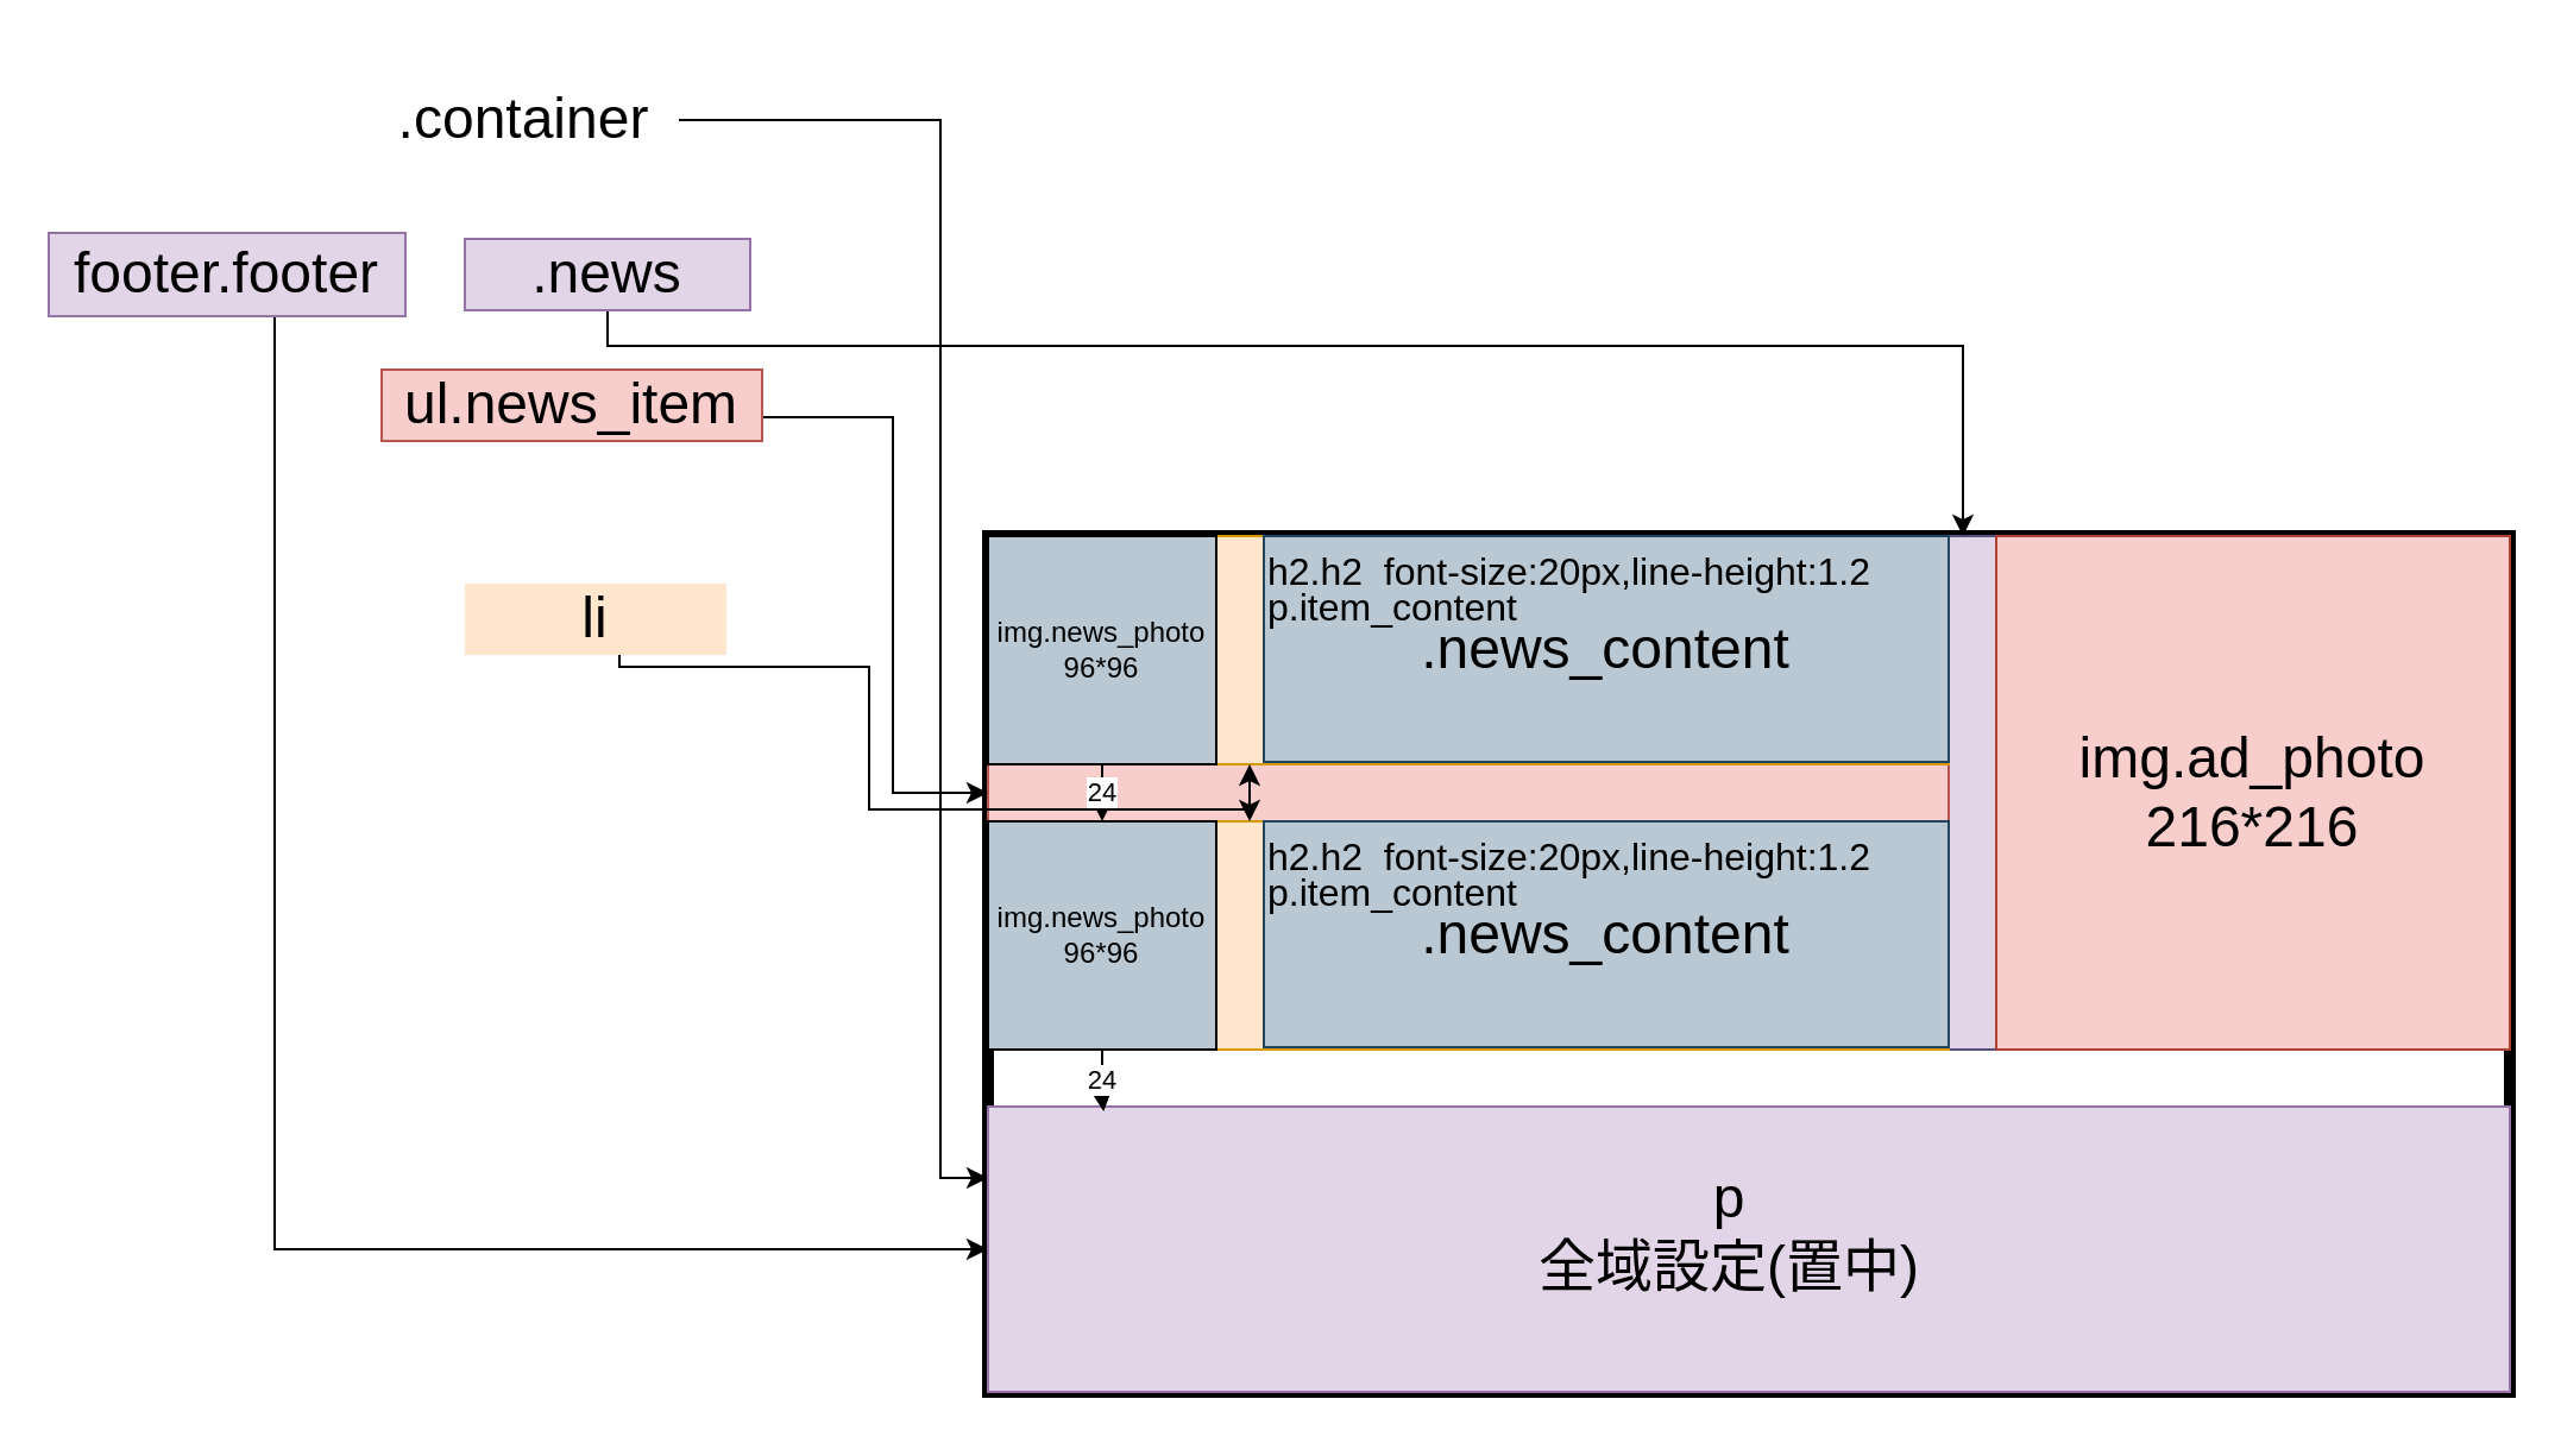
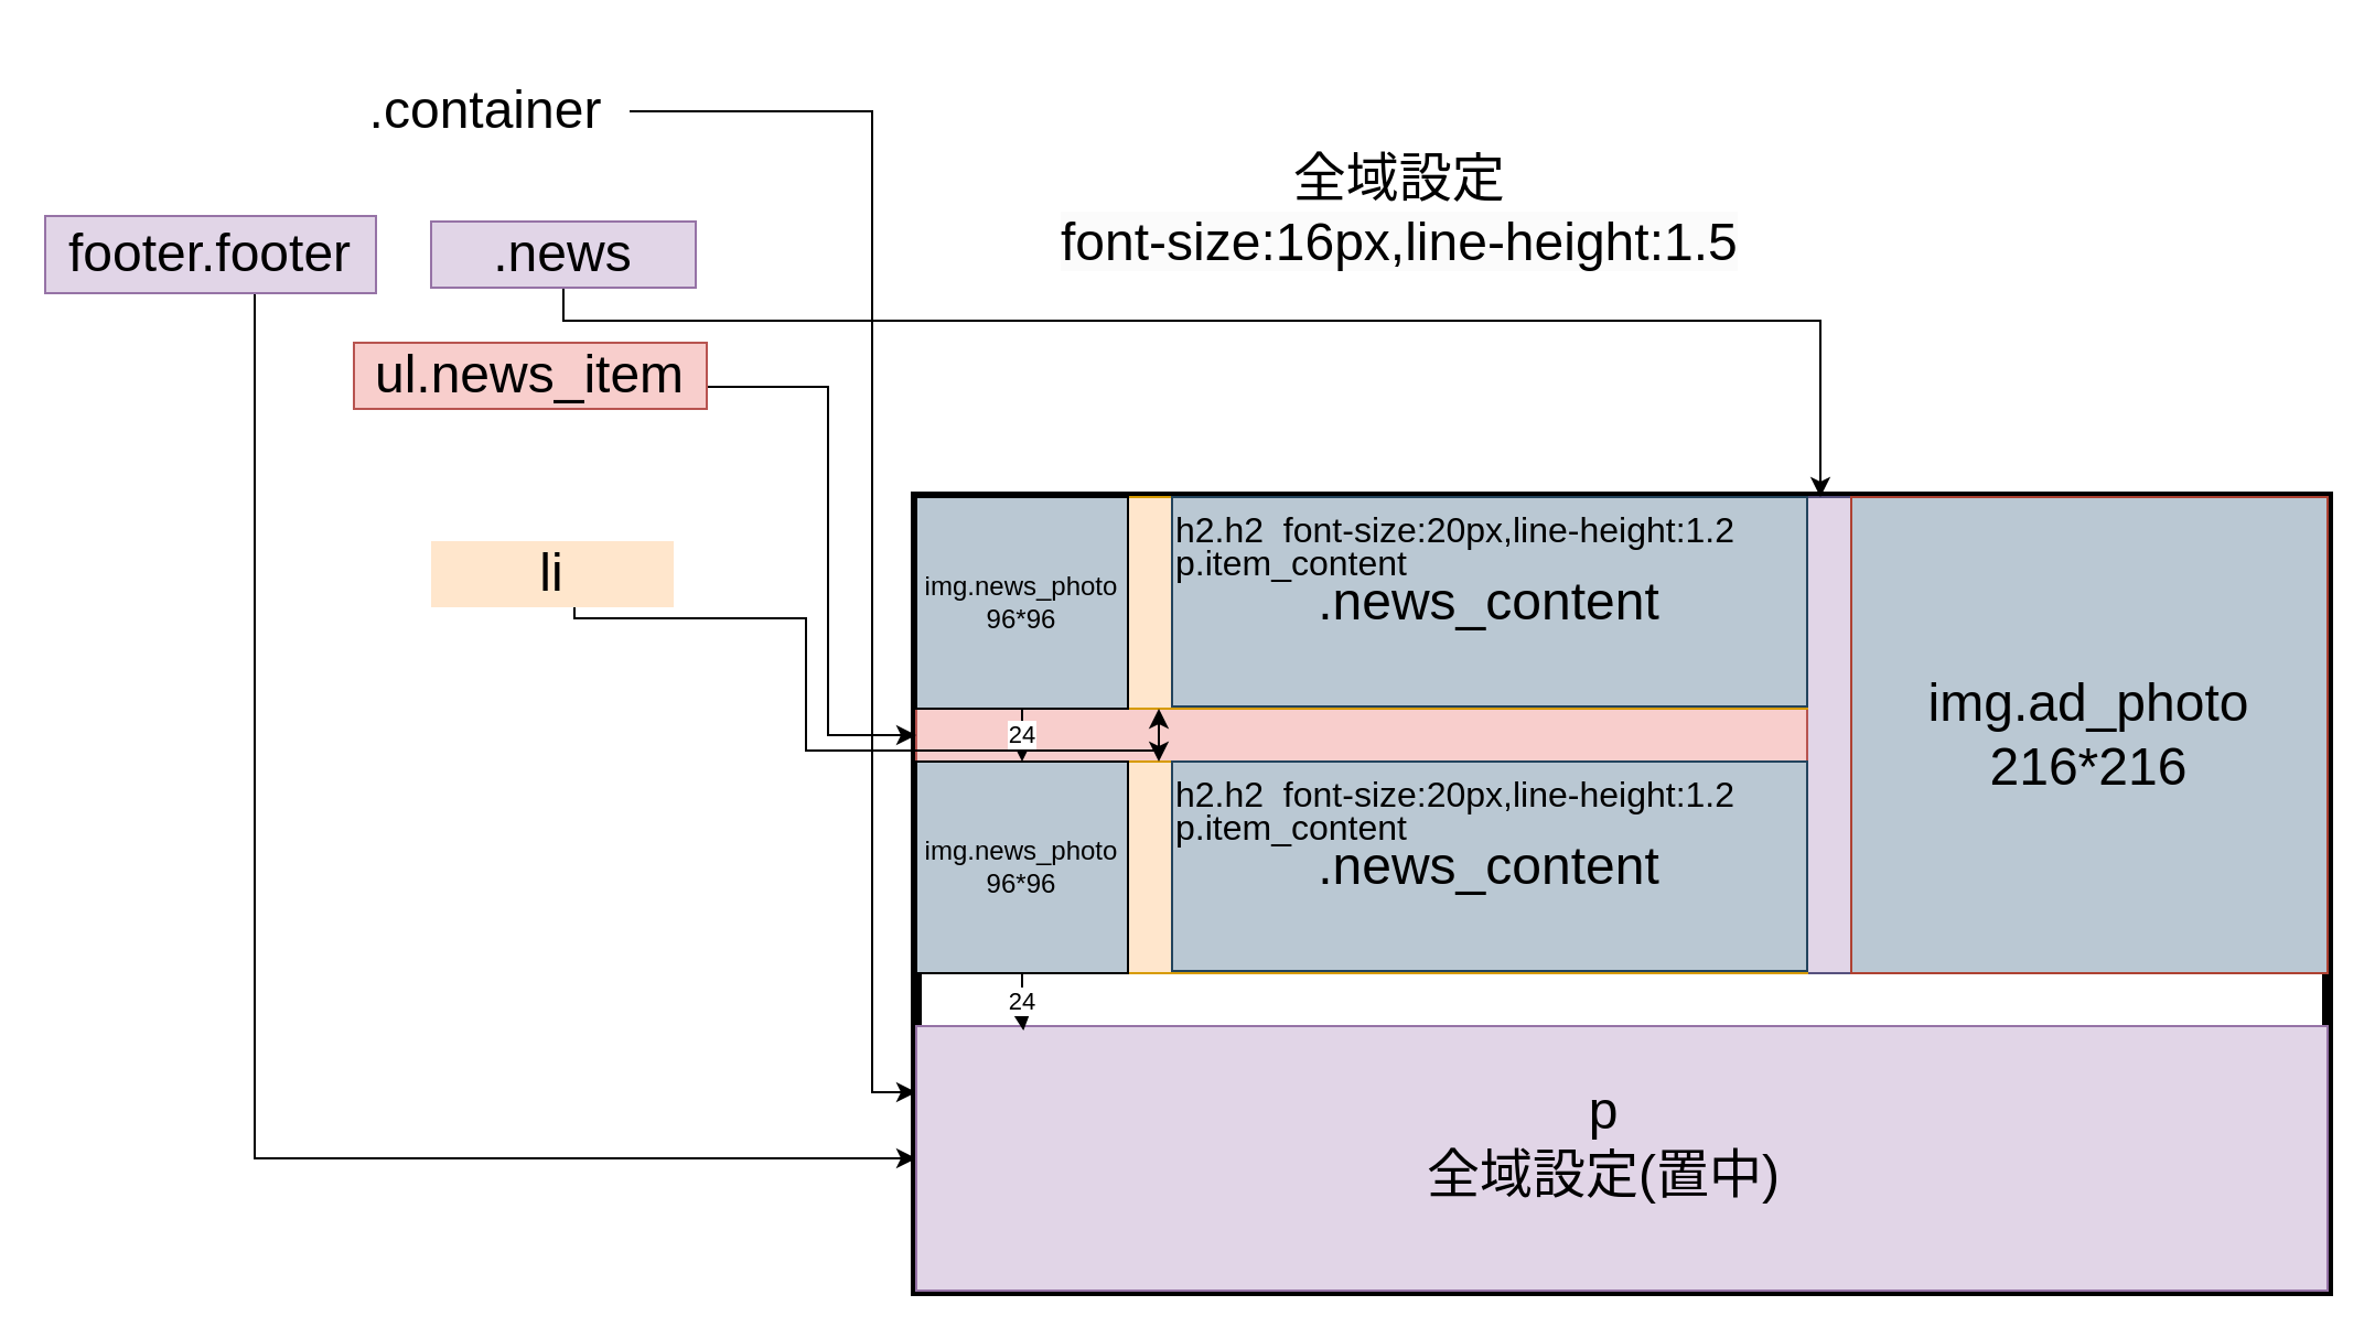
  <mxCell id="0" />
  <mxCell id="1" parent="0" />
  <mxCell id="2" value=".container" style="rounded=0;whiteSpace=wrap;html=1;strokeWidth=5;" parent="1" vertex="1"><mxGeometry x="415" y="225" width="640" height="360" as="geometry" /></mxCell>
  <mxCell id="3" value=".news" style="rounded=0;whiteSpace=wrap;html=1;fillColor=#E1D5E7;strokeColor=#56517e;" parent="1" vertex="1"><mxGeometry x="415" y="225" width="640" height="216" as="geometry" /></mxCell>
  <mxCell id="4" value="" style="rounded=0;whiteSpace=wrap;html=1;fillColor=#f8cecc;strokeColor=#b85450;" parent="1" vertex="1"><mxGeometry x="415" y="225" width="404" height="216" as="geometry" /></mxCell>
  <mxCell id="5" value="" style="rounded=0;whiteSpace=wrap;html=1;fillColor=#ffe6cc;strokeColor=#d79b00;" parent="1" vertex="1"><mxGeometry x="415" y="345" width="404" height="96" as="geometry" /></mxCell>
  <mxCell id="6" value="img.news_photo&lt;div&gt;96*96&lt;/div&gt;" style="rounded=0;whiteSpace=wrap;html=1;fillColor=#BAC8D3;" parent="1" vertex="1"><mxGeometry x="415" y="345" width="96" height="96" as="geometry" /></mxCell>
  <mxCell id="7" value="" style="rounded=0;whiteSpace=wrap;html=1;fillColor=#FFE6CC;strokeColor=#d79b00;" parent="1" vertex="1"><mxGeometry x="415" y="225" width="404" height="96" as="geometry" /></mxCell>
  <mxCell id="8" value="img.news_photo&lt;div&gt;96*96&lt;/div&gt;" style="rounded=0;whiteSpace=wrap;html=1;fillColor=#BAC8D3;" parent="1" vertex="1"><mxGeometry x="415" y="225" width="96" height="96" as="geometry" /></mxCell>
- <mxCell id="9" value="img.ad_photo&lt;div&gt;216*216&lt;/div&gt;" style="rounded=0;whiteSpace=wrap;html=1;fontSize=24;fillColor=#F8CECC;strokeColor=#ae4132;" parent="1" vertex="1"><mxGeometry x="839" y="225" width="216" height="216" as="geometry" /></mxCell>
+ <mxCell id="9" value="img.ad_photo&lt;div&gt;216*216&lt;/div&gt;" style="rounded=0;whiteSpace=wrap;html=1;fontSize=24;fillColor=#bac8d3;strokeColor=#ae4132;" parent="1" vertex="1"><mxGeometry x="839" y="225" width="216" height="216" as="geometry" /></mxCell>
  <mxCell id="10" style="edgeStyle=orthogonalEdgeStyle;rounded=0;orthogonalLoop=1;jettySize=auto;html=1;entryX=0;entryY=0.75;entryDx=0;entryDy=0;" parent="1" source="11" target="2" edge="1"><mxGeometry relative="1" as="geometry"><Array as="points"><mxPoint x="395" y="495" /></Array></mxGeometry></mxCell>
  <mxCell id="11" value=".container" style="text;html=1;align=center;verticalAlign=middle;whiteSpace=wrap;rounded=0;fontSize=24;fontColor=default;" parent="1" vertex="1"><mxGeometry x="155" y="20" width="130" height="60" as="geometry" /></mxCell>
  <mxCell id="12" style="edgeStyle=orthogonalEdgeStyle;rounded=0;orthogonalLoop=1;jettySize=auto;html=1;" edge="1" parent="1" source="13" target="4"><mxGeometry relative="1" as="geometry"><Array as="points"><mxPoint x="375" y="175" /><mxPoint x="375" y="333" /></Array></mxGeometry></mxCell>
  <mxCell id="13" value="&lt;font style=&quot;font-size: 24px;&quot;&gt;ul.news_item&lt;/font&gt;" style="text;html=1;align=center;verticalAlign=middle;whiteSpace=wrap;rounded=0;fillColor=#F8CECC;strokeColor=#b85450;" parent="1" vertex="1"><mxGeometry x="160" y="155" width="160" height="30" as="geometry" /></mxCell>
  <mxCell id="14" value="24" style="edgeStyle=orthogonalEdgeStyle;rounded=0;orthogonalLoop=1;jettySize=auto;html=1;" parent="1" source="8" target="6" edge="1"><mxGeometry relative="1" as="geometry" /></mxCell>
  <mxCell id="15" style="edgeStyle=orthogonalEdgeStyle;rounded=0;orthogonalLoop=1;jettySize=auto;html=1;" edge="1" parent="1" source="16" target="17"><mxGeometry relative="1" as="geometry"><Array as="points"><mxPoint x="115" y="525" /></Array></mxGeometry></mxCell>
  <mxCell id="16" value="footer.footer" style="text;html=1;align=center;verticalAlign=middle;whiteSpace=wrap;rounded=0;fontSize=24;fillColor=#E1D5E7;strokeColor=#9673a6;" vertex="1" parent="1"><mxGeometry x="20" y="97.5" width="150" height="35" as="geometry" /></mxCell>
  <mxCell id="17" value="" style="rounded=0;whiteSpace=wrap;html=1;fillColor=#E1D5E7;strokeColor=#9673a6;" vertex="1" parent="1"><mxGeometry x="415" y="465" width="640" height="120" as="geometry" /></mxCell>
  <mxCell id="18" value="&lt;div&gt;&lt;span style=&quot;font-size: 24px;&quot;&gt;p&lt;/span&gt;&lt;/div&gt;&lt;font style=&quot;font-size: 24px;&quot;&gt;全域設定(置中)&lt;/font&gt;" style="text;html=1;align=center;verticalAlign=middle;whiteSpace=wrap;rounded=0;" vertex="1" parent="1"><mxGeometry x="642" y="480" width="170" height="75" as="geometry" /></mxCell>
+ <mxCell id="19" value="&lt;div style=&quot;text-align: center;&quot;&gt;&lt;span style=&quot;font-size: 24px;&quot;&gt;全域設定&lt;/span&gt;&lt;/div&gt;&lt;span style=&quot;color: rgb(0, 0, 0); font-family: Helvetica; font-size: 24px; font-style: normal; font-variant-ligatures: normal; font-variant-caps: normal; font-weight: 400; letter-spacing: normal; orphans: 2; text-align: center; text-indent: 0px; text-transform: none; widows: 2; word-spacing: 0px; -webkit-text-stroke-width: 0px; white-space: normal; background-color: rgb(251, 251, 251); text-decoration-thickness: initial; text-decoration-style: initial; text-decoration-color: initial; display: inline !important; float: none;&quot;&gt;font-size:16px,line-height:1.5&lt;/span&gt;" style="text;whiteSpace=wrap;html=1;" vertex="1" parent="1"><mxGeometry x="479" y="60" width="340" height="80" as="geometry" /></mxCell>
  <mxCell id="20" value="24" style="edgeStyle=orthogonalEdgeStyle;rounded=0;orthogonalLoop=1;jettySize=auto;html=1;entryX=0.076;entryY=0.017;entryDx=0;entryDy=0;entryPerimeter=0;" edge="1" parent="1" source="6" target="17"><mxGeometry relative="1" as="geometry"><mxPoint x="463" y="461" as="targetPoint" /></mxGeometry></mxCell>
  <mxCell id="21" value="&lt;font style=&quot;font-size: 24px;&quot;&gt;.news_content&lt;/font&gt;" style="rounded=0;whiteSpace=wrap;html=1;fillColor=#BAC8D3;strokeColor=#23445d;" vertex="1" parent="1"><mxGeometry x="531" y="225" width="288" height="95" as="geometry" /></mxCell>
  <mxCell id="22" value="&lt;font style=&quot;font-size: 24px;&quot;&gt;.news_content&lt;/font&gt;" style="rounded=0;whiteSpace=wrap;html=1;fillColor=#bac8d3;strokeColor=#23445d;" vertex="1" parent="1"><mxGeometry x="531" y="345" width="288" height="95" as="geometry" /></mxCell>
  <mxCell id="23" style="edgeStyle=orthogonalEdgeStyle;rounded=0;orthogonalLoop=1;jettySize=auto;html=1;" edge="1" parent="1" source="24" target="3"><mxGeometry relative="1" as="geometry"><mxPoint x="975" y="150" as="sourcePoint" /><Array as="points"><mxPoint x="255" y="145" /><mxPoint x="825" y="145" /></Array></mxGeometry></mxCell>
  <mxCell id="24" value=".news" style="text;html=1;align=center;verticalAlign=middle;whiteSpace=wrap;rounded=0;fontSize=24;fillColor=#E1D5E7;strokeColor=#9673a6;" vertex="1" parent="1"><mxGeometry x="195" y="100" width="120" height="30" as="geometry" /></mxCell>
  <mxCell id="25" style="edgeStyle=orthogonalEdgeStyle;rounded=0;orthogonalLoop=1;jettySize=auto;html=1;" edge="1" parent="1" source="27" target="7"><mxGeometry relative="1" as="geometry"><Array as="points"><mxPoint x="260" y="280" /><mxPoint x="365" y="280" /><mxPoint x="365" y="340" /><mxPoint x="525" y="340" /></Array></mxGeometry></mxCell>
  <mxCell id="26" style="edgeStyle=orthogonalEdgeStyle;rounded=0;orthogonalLoop=1;jettySize=auto;html=1;" edge="1" parent="1" source="27" target="5"><mxGeometry relative="1" as="geometry"><Array as="points"><mxPoint x="260" y="280" /><mxPoint x="365" y="280" /><mxPoint x="365" y="340" /><mxPoint x="525" y="340" /></Array></mxGeometry></mxCell>
  <mxCell id="27" value="li" style="text;html=1;align=center;verticalAlign=middle;whiteSpace=wrap;rounded=0;fontSize=24;fillColor=#FFE6CC;" vertex="1" parent="1"><mxGeometry x="195" y="245" width="110" height="30" as="geometry" /></mxCell>
  <mxCell id="28" value="h2.h2&amp;nbsp; font-size:20px,line-height:1.2" style="text;html=1;align=left;verticalAlign=middle;whiteSpace=wrap;rounded=0;fontSize=16;" vertex="1" parent="1"><mxGeometry x="531" y="225" width="310" height="30" as="geometry" /></mxCell>
  <mxCell id="29" value="p.item_content" style="text;html=1;align=left;verticalAlign=middle;whiteSpace=wrap;rounded=0;fontSize=16;" vertex="1" parent="1"><mxGeometry x="531" y="240" width="310" height="30" as="geometry" /></mxCell>
  <mxCell id="30" value="h2.h2&amp;nbsp; font-size:20px,line-height:1.2" style="text;html=1;align=left;verticalAlign=middle;whiteSpace=wrap;rounded=0;fontSize=16;" vertex="1" parent="1"><mxGeometry x="531" y="345" width="310" height="30" as="geometry" /></mxCell>
  <mxCell id="31" value="p.item_content" style="text;html=1;align=left;verticalAlign=middle;whiteSpace=wrap;rounded=0;fontSize=16;" vertex="1" parent="1"><mxGeometry x="531" y="360" width="310" height="30" as="geometry" /></mxCell>
